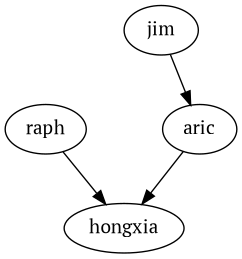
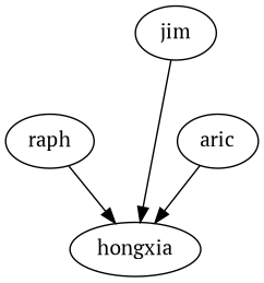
  strict digraph {
    fontname="PT Serif"
    node [fontname="PT Serif"]
    edge [fontname="PT Serif" level=Journeyer]
    raph
    hongxia
    jim
    aric
    raph -> hongxia [level=Master]
-   jim -> aric
+   jim -> hongxia
    aric -> hongxia
  }
